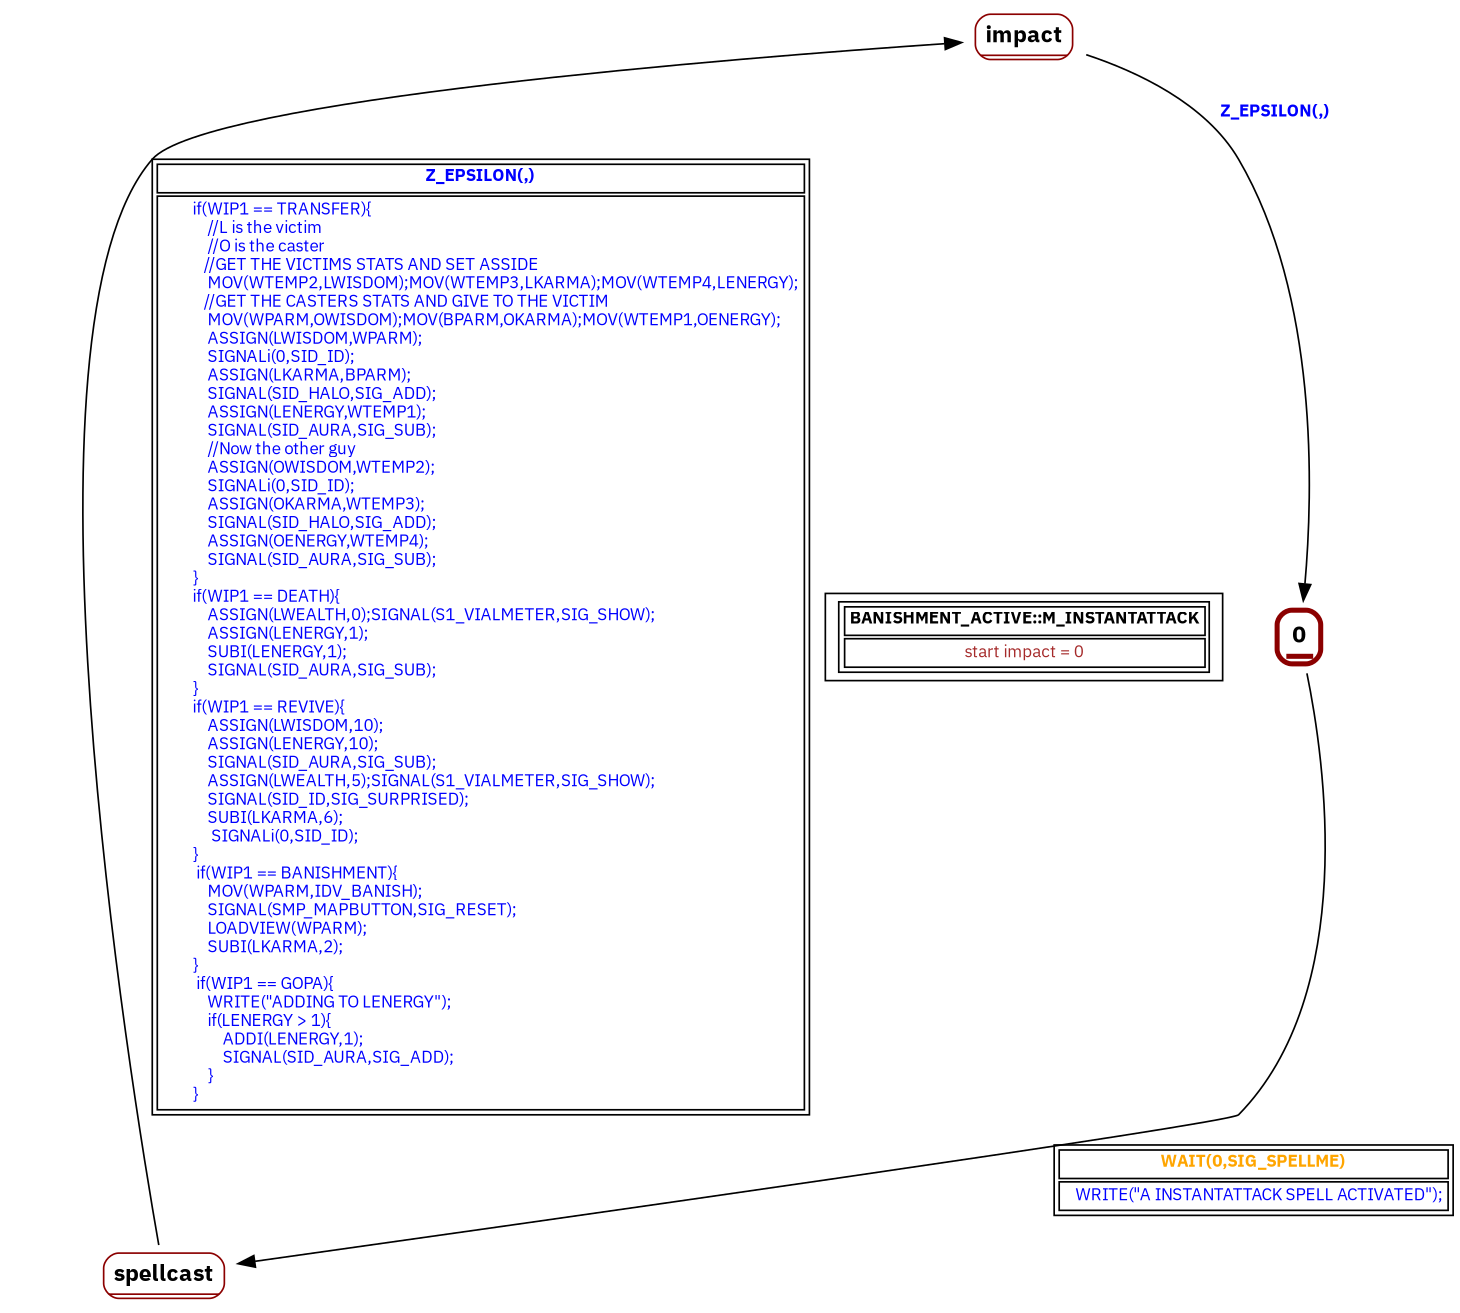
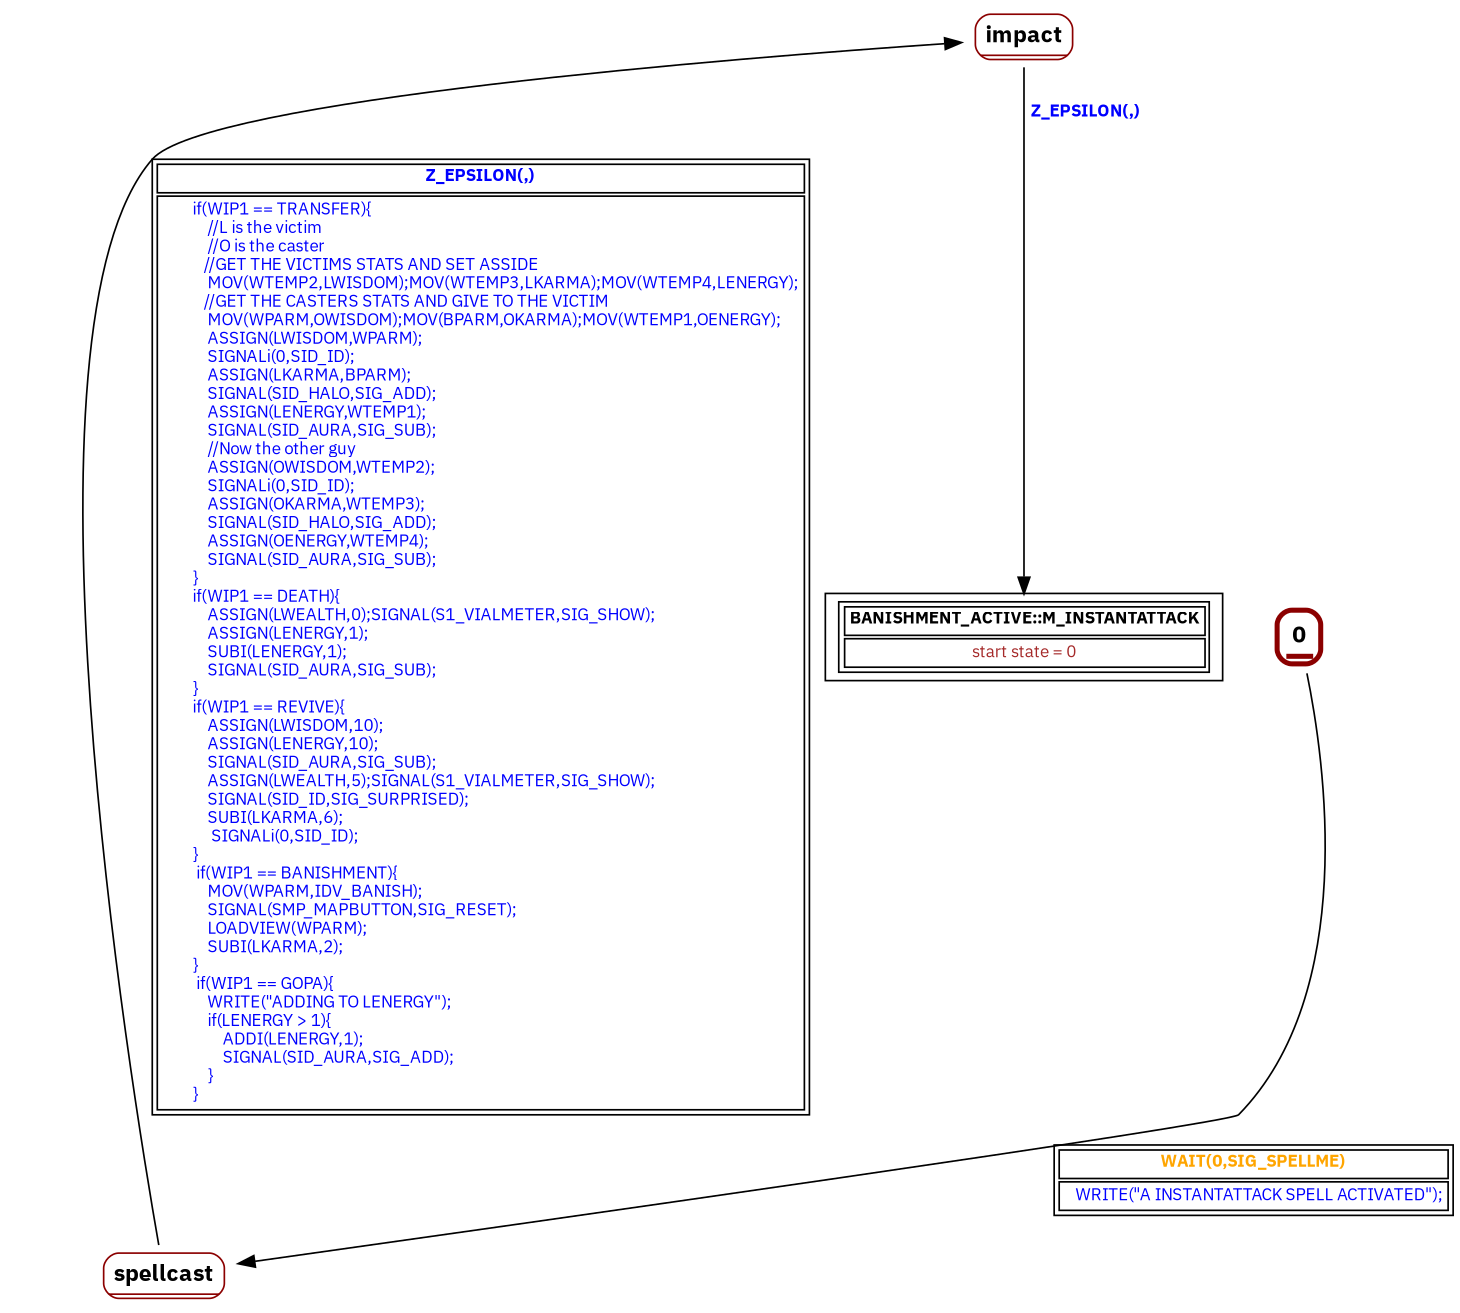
  digraph {
    fontname="IBM Plex Sans"
    node [fontname="IBM Plex Sans" fontsize=14 shape=none]
    edge [fontcolor=blue fontname="IBM Plex Sans" fontsize=10]
-   n1 [fontsize=10 label=< <table border="1"><tr><td><b>BANISHMENT_ACTIVE::M_INSTANTATTACK<br align="left"/></b></td></tr> <tr><td><font point-size="10" color ="brown">start impact = 0<br align="left"/></font></td></tr></table>> shape=record]
+   n1 [fontsize=10 label=< <table border="1"><tr><td><b>BANISHMENT_ACTIVE::M_INSTANTATTACK<br align="left"/></b></td></tr> <tr><td><font point-size="10" color ="brown">start state = 0<br align="left"/></font></td></tr></table>> shape=record]
    n2 [label=< <table border="3" color="darkred" style="rounded"><tr><td sides="b"><b>0<br align="left"/></b></td></tr> </table>>]
    n3 [label=< <table border="1" color="darkred" style="rounded"><tr><td sides="b"><b>spellcast<br align="left"/></b></td></tr> </table>>]
    n4 [label=< <table border="1" color="darkred" style="rounded"><tr><td sides="b"><b>impact<br align="left"/></b></td></tr> </table>>]
    n2 -> n3 [fontcolor=orange label=< <table border="1"><tr><td><b>WAIT(0,SIG_SPELLME)<br align="left"/></b></td></tr> <tr><td><font point-size="10" color ="blue">   WRITE(&quot;A INSTANTATTACK SPELL ACTIVATED&quot;);<br align="left"/></font></td></tr></table>>]
    n3 -> n4 [label=< <table border="1"><tr><td><b>Z_EPSILON(,)<br align="left"/></b></td></tr> <tr><td><font point-size="10" color ="blue">        if(WIP1 == TRANSFER)&#123;<br align="left"/>            //L is the victim<br align="left"/>            //O is the caster<br align="left"/>           //GET THE VICTIMS STATS AND SET ASSIDE <br align="left"/>            MOV(WTEMP2,LWISDOM);MOV(WTEMP3,LKARMA);MOV(WTEMP4,LENERGY);<br align="left"/>           //GET THE CASTERS STATS AND GIVE TO THE VICTIM<br align="left"/>            MOV(WPARM,OWISDOM);MOV(BPARM,OKARMA);MOV(WTEMP1,OENERGY);<br align="left"/>            ASSIGN(LWISDOM,WPARM);<br align="left"/>            SIGNALi(0,SID_ID);<br align="left"/>            ASSIGN(LKARMA,BPARM);<br align="left"/>            SIGNAL(SID_HALO,SIG_ADD);<br align="left"/>            ASSIGN(LENERGY,WTEMP1);<br align="left"/>            SIGNAL(SID_AURA,SIG_SUB);<br align="left"/>            //Now the other guy<br align="left"/>            ASSIGN(OWISDOM,WTEMP2);<br align="left"/>            SIGNALi(0,SID_ID);<br align="left"/>            ASSIGN(OKARMA,WTEMP3);<br align="left"/>            SIGNAL(SID_HALO,SIG_ADD);<br align="left"/>            ASSIGN(OENERGY,WTEMP4);<br align="left"/>            SIGNAL(SID_AURA,SIG_SUB);<br align="left"/>        &#125;<br align="left"/>        if(WIP1 == DEATH)&#123; <br align="left"/>            ASSIGN(LWEALTH,0);SIGNAL(S1_VIALMETER,SIG_SHOW);<br align="left"/>            ASSIGN(LENERGY,1);<br align="left"/>            SUBI(LENERGY,1);<br align="left"/>            SIGNAL(SID_AURA,SIG_SUB);   <br align="left"/>        &#125;<br align="left"/>        if(WIP1 == REVIVE)&#123; <br align="left"/>            ASSIGN(LWISDOM,10);<br align="left"/>            ASSIGN(LENERGY,10);<br align="left"/>            SIGNAL(SID_AURA,SIG_SUB);<br align="left"/>            ASSIGN(LWEALTH,5);SIGNAL(S1_VIALMETER,SIG_SHOW);<br align="left"/>            SIGNAL(SID_ID,SIG_SURPRISED);<br align="left"/>            SUBI(LKARMA,6);<br align="left"/>             SIGNALi(0,SID_ID);<br align="left"/>        &#125;<br align="left"/>         if(WIP1 == BANISHMENT)&#123;<br align="left"/>            MOV(WPARM,IDV_BANISH);<br align="left"/>            SIGNAL(SMP_MAPBUTTON,SIG_RESET);<br align="left"/>            LOADVIEW(WPARM);<br align="left"/>            SUBI(LKARMA,2);<br align="left"/>        &#125;<br align="left"/>         if(WIP1 == GOPA)&#123;<br align="left"/>            WRITE(&quot;ADDING TO LENERGY&quot;);<br align="left"/>            if(LENERGY &gt; 1)&#123;<br align="left"/>                ADDI(LENERGY,1);<br align="left"/>                SIGNAL(SID_AURA,SIG_ADD);<br align="left"/>            &#125;<br align="left"/>        &#125;<br align="left"/></font></td></tr></table>>]
-   n4 -> n2 [label=< <table border="0"><tr><td><b>Z_EPSILON(,)<br align="left"/></b></td></tr> </table>>]
+   n4 -> n1 [label=< <table border="0"><tr><td><b>Z_EPSILON(,)<br align="left"/></b></td></tr> </table>>]
  }
